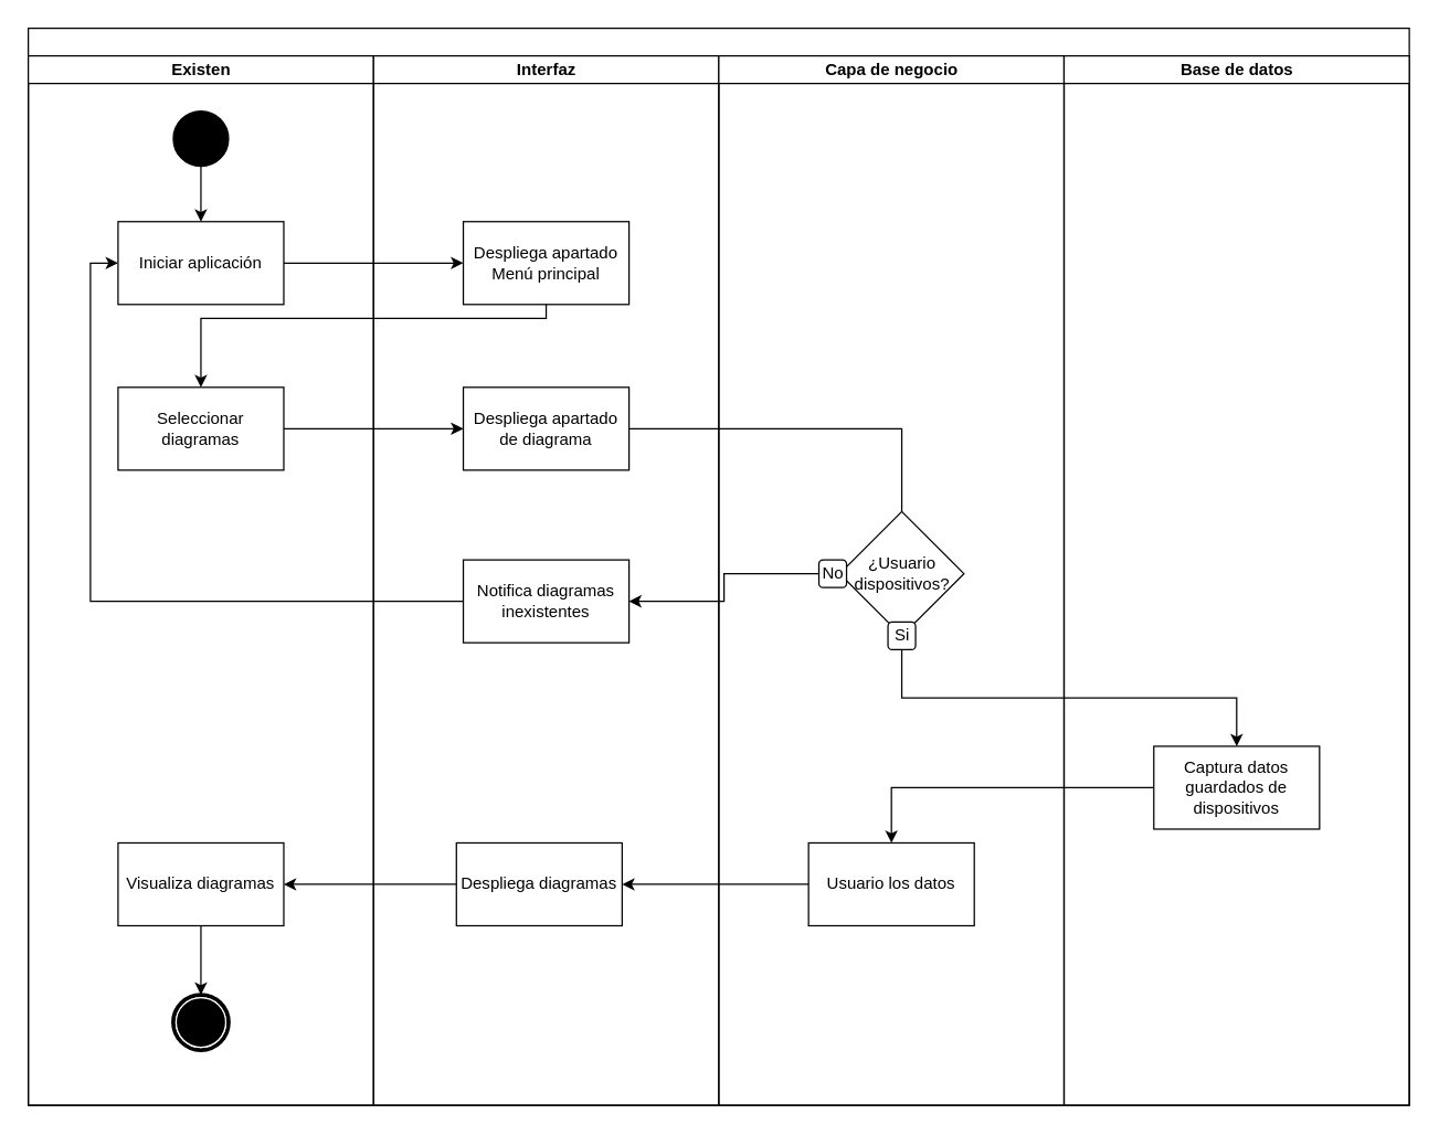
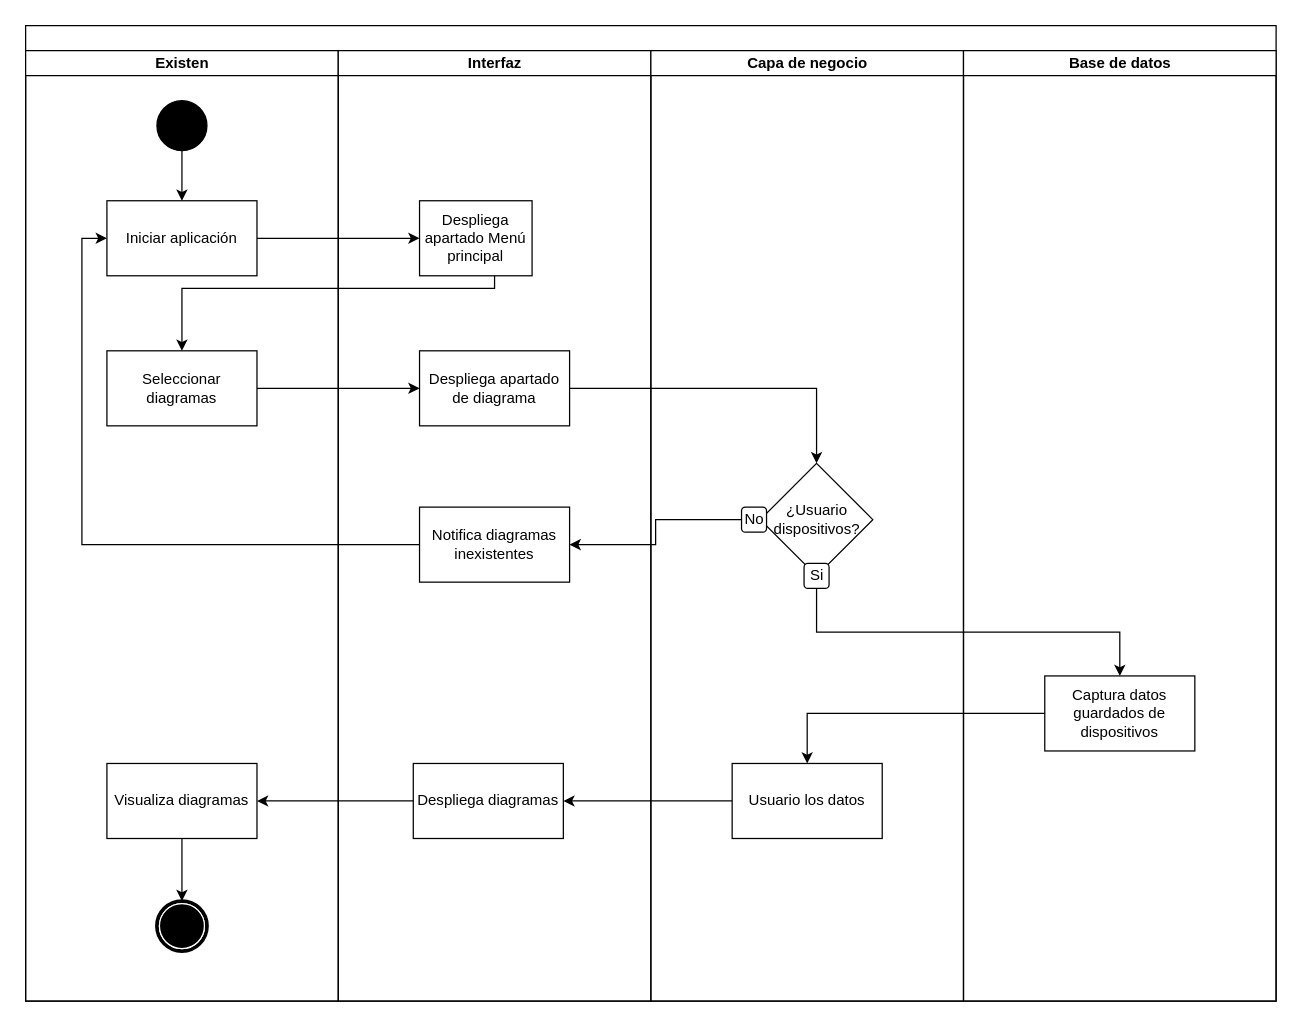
  <mxCell id="0" />
  <mxCell id="1" parent="0" />
  <mxCell id="2" value="" style="swimlane;html=1;childLayout=stackLayout;startSize=20;rounded=0;shadow=0;comic=0;labelBackgroundColor=none;strokeWidth=1;fontFamily=Verdana;fontSize=12;align=center;direction=east;" vertex="1" parent="1"><mxGeometry x="20" y="20" width="1000" height="780" as="geometry"><mxRectangle y="20" width="70" height="30" as="alternateBounds" /></mxGeometry></mxCell>
  <mxCell id="3" value="Existen" style="swimlane;html=1;startSize=20;" vertex="1" parent="2"><mxGeometry y="20" width="250" height="760" as="geometry" /></mxCell>
  <mxCell id="4" style="edgeStyle=orthogonalEdgeStyle;rounded=0;orthogonalLoop=1;jettySize=auto;html=1;entryX=0.5;entryY=0;entryDx=0;entryDy=0;" edge="1" parent="3" source="5" target="7"><mxGeometry relative="1" as="geometry" /></mxCell>
  <mxCell id="5" value="" style="ellipse;whiteSpace=wrap;html=1;rounded=0;shadow=0;comic=0;labelBackgroundColor=none;strokeWidth=1;fillColor=#000000;fontFamily=Verdana;fontSize=12;align=center;" vertex="1" parent="3"><mxGeometry x="105" y="40" width="40" height="40" as="geometry" /></mxCell>
  <mxCell id="6" value="" style="shape=mxgraph.bpmn.shape;html=1;verticalLabelPosition=bottom;labelBackgroundColor=#ffffff;verticalAlign=top;perimeter=ellipsePerimeter;outline=end;symbol=terminate;rounded=0;shadow=0;comic=0;strokeWidth=1;fontFamily=Verdana;fontSize=12;align=center;" vertex="1" parent="3"><mxGeometry x="105" y="680" width="40" height="40" as="geometry" /></mxCell>
  <mxCell id="7" value="Iniciar aplicación" style="rounded=0;whiteSpace=wrap;html=1;" vertex="1" parent="3"><mxGeometry x="65" y="120" width="120" height="60" as="geometry" /></mxCell>
  <mxCell id="8" value="Seleccionar diagramas" style="whiteSpace=wrap;html=1;rounded=0;" vertex="1" parent="3"><mxGeometry x="65" y="240" width="120" height="60" as="geometry" /></mxCell>
  <mxCell id="9" style="edgeStyle=orthogonalEdgeStyle;rounded=0;orthogonalLoop=1;jettySize=auto;html=1;entryX=0.5;entryY=0;entryDx=0;entryDy=0;" edge="1" parent="3" source="10" target="6"><mxGeometry relative="1" as="geometry" /></mxCell>
  <mxCell id="10" value="Visualiza diagramas" style="whiteSpace=wrap;html=1;rounded=0;" vertex="1" parent="3"><mxGeometry x="65" y="570" width="120" height="60" as="geometry" /></mxCell>
  <mxCell id="11" value="Interfaz" style="swimlane;html=1;startSize=20;" vertex="1" parent="2"><mxGeometry x="250" y="20" width="250" height="760" as="geometry" /></mxCell>
- <mxCell id="12" value="Despliega apartado Menú principal" style="rounded=0;whiteSpace=wrap;html=1;" vertex="1" parent="11"><mxGeometry x="65" y="120" width="120" height="60" as="geometry" /></mxCell>
+ <mxCell id="12" value="Despliega apartado Menú principal" style="rounded=0;whiteSpace=wrap;html=1;" vertex="1" parent="11"><mxGeometry x="65" y="120" width="90" height="60" as="geometry" /></mxCell>
  <mxCell id="13" value="Despliega apartado de diagrama" style="whiteSpace=wrap;html=1;rounded=0;" vertex="1" parent="11"><mxGeometry x="65" y="240" width="120" height="60" as="geometry" /></mxCell>
  <mxCell id="14" value="Notifica diagramas inexistentes" style="whiteSpace=wrap;html=1;rounded=0;" vertex="1" parent="11"><mxGeometry x="65" y="365" width="120" height="60" as="geometry" /></mxCell>
  <mxCell id="15" value="Despliega diagramas" style="whiteSpace=wrap;html=1;rounded=0;" vertex="1" parent="11"><mxGeometry x="60" y="570" width="120" height="60" as="geometry" /></mxCell>
  <mxCell id="16" value="Capa de negocio" style="swimlane;html=1;startSize=20;" vertex="1" parent="2"><mxGeometry x="500" y="20" width="250" height="760" as="geometry"><mxRectangle x="500" y="20" width="40" height="970" as="alternateBounds" /></mxGeometry></mxCell>
  <mxCell id="17" value="" style="group" connectable="0" vertex="1" parent="16"><mxGeometry x="72.5" y="330" width="105" height="100" as="geometry" /></mxCell>
  <mxCell id="18" value="¿Usuario dispositivos?" style="rhombus;whiteSpace=wrap;html=1;rounded=0;" vertex="1" parent="17"><mxGeometry x="15" width="90" height="90" as="geometry" /></mxCell>
  <mxCell id="19" value="No" style="rounded=1;whiteSpace=wrap;html=1;" vertex="1" parent="17"><mxGeometry y="35" width="20" height="20" as="geometry" /></mxCell>
  <mxCell id="20" value="Si" style="rounded=1;whiteSpace=wrap;html=1;" vertex="1" parent="17"><mxGeometry x="50" y="80" width="20" height="20" as="geometry" /></mxCell>
  <mxCell id="21" value="Usuario los datos" style="whiteSpace=wrap;html=1;rounded=0;" vertex="1" parent="16"><mxGeometry x="65" y="570" width="120" height="60" as="geometry" /></mxCell>
  <mxCell id="22" value="Base de datos" style="swimlane;html=1;startSize=20;" vertex="1" parent="2"><mxGeometry x="750" y="20" width="250" height="760" as="geometry"><mxRectangle x="500" y="20" width="40" height="970" as="alternateBounds" /></mxGeometry></mxCell>
  <mxCell id="23" value="Captura datos guardados de dispositivos" style="whiteSpace=wrap;html=1;rounded=0;" vertex="1" parent="22"><mxGeometry x="65" y="500" width="120" height="60" as="geometry" /></mxCell>
  <mxCell id="24" style="edgeStyle=orthogonalEdgeStyle;rounded=0;orthogonalLoop=1;jettySize=auto;html=1;entryX=0;entryY=0.5;entryDx=0;entryDy=0;" edge="1" parent="2" source="7" target="12"><mxGeometry relative="1" as="geometry" /></mxCell>
  <mxCell id="25" value="" style="edgeStyle=orthogonalEdgeStyle;rounded=0;orthogonalLoop=1;jettySize=auto;html=1;" edge="1" parent="2" source="12" target="8"><mxGeometry relative="1" as="geometry"><Array as="points"><mxPoint x="375" y="210" /><mxPoint x="125" y="210" /></Array></mxGeometry></mxCell>
  <mxCell id="26" value="" style="edgeStyle=orthogonalEdgeStyle;rounded=0;orthogonalLoop=1;jettySize=auto;html=1;entryX=0;entryY=0.5;entryDx=0;entryDy=0;exitX=1;exitY=0.5;exitDx=0;exitDy=0;" edge="1" parent="2" source="8" target="13"><mxGeometry relative="1" as="geometry"><mxPoint x="210" y="290" as="sourcePoint" /><Array as="points" /></mxGeometry></mxCell>
- <mxCell id="27" value="" style="edgeStyle=orthogonalEdgeStyle;rounded=0;orthogonalLoop=1;jettySize=auto;html=1;entryX=0.5;entryY=0;entryDx=0;entryDy=0;endArrow=none;" edge="1" parent="2" source="13" target="18"><mxGeometry relative="1" as="geometry"><mxPoint x="565" y="290" as="targetPoint" /></mxGeometry></mxCell>
+ <mxCell id="27" value="" style="edgeStyle=orthogonalEdgeStyle;rounded=0;orthogonalLoop=1;jettySize=auto;html=1;entryX=0.5;entryY=0;entryDx=0;entryDy=0;" edge="1" parent="2" source="13" target="18"><mxGeometry relative="1" as="geometry"><mxPoint x="565" y="290" as="targetPoint" /></mxGeometry></mxCell>
  <mxCell id="28" style="edgeStyle=orthogonalEdgeStyle;rounded=0;orthogonalLoop=1;jettySize=auto;html=1;entryX=1;entryY=0.5;entryDx=0;entryDy=0;" edge="1" parent="2" source="19" target="14"><mxGeometry relative="1" as="geometry" /></mxCell>
  <mxCell id="29" style="edgeStyle=orthogonalEdgeStyle;rounded=0;orthogonalLoop=1;jettySize=auto;html=1;entryX=0;entryY=0.5;entryDx=0;entryDy=0;" edge="1" parent="2" source="14" target="7"><mxGeometry relative="1" as="geometry" /></mxCell>
  <mxCell id="30" value="" style="edgeStyle=orthogonalEdgeStyle;rounded=0;orthogonalLoop=1;jettySize=auto;html=1;exitX=0.5;exitY=1;exitDx=0;exitDy=0;" edge="1" parent="2" source="20" target="23"><mxGeometry relative="1" as="geometry" /></mxCell>
  <mxCell id="31" value="" style="edgeStyle=orthogonalEdgeStyle;rounded=0;orthogonalLoop=1;jettySize=auto;html=1;" edge="1" parent="2" source="23" target="21"><mxGeometry relative="1" as="geometry" /></mxCell>
  <mxCell id="32" style="edgeStyle=orthogonalEdgeStyle;rounded=0;orthogonalLoop=1;jettySize=auto;html=1;entryX=1;entryY=0.5;entryDx=0;entryDy=0;" edge="1" parent="2" source="21" target="15"><mxGeometry relative="1" as="geometry" /></mxCell>
  <mxCell id="33" style="edgeStyle=orthogonalEdgeStyle;rounded=0;orthogonalLoop=1;jettySize=auto;html=1;entryX=1;entryY=0.5;entryDx=0;entryDy=0;" edge="1" parent="2" source="15" target="10"><mxGeometry relative="1" as="geometry" /></mxCell>
